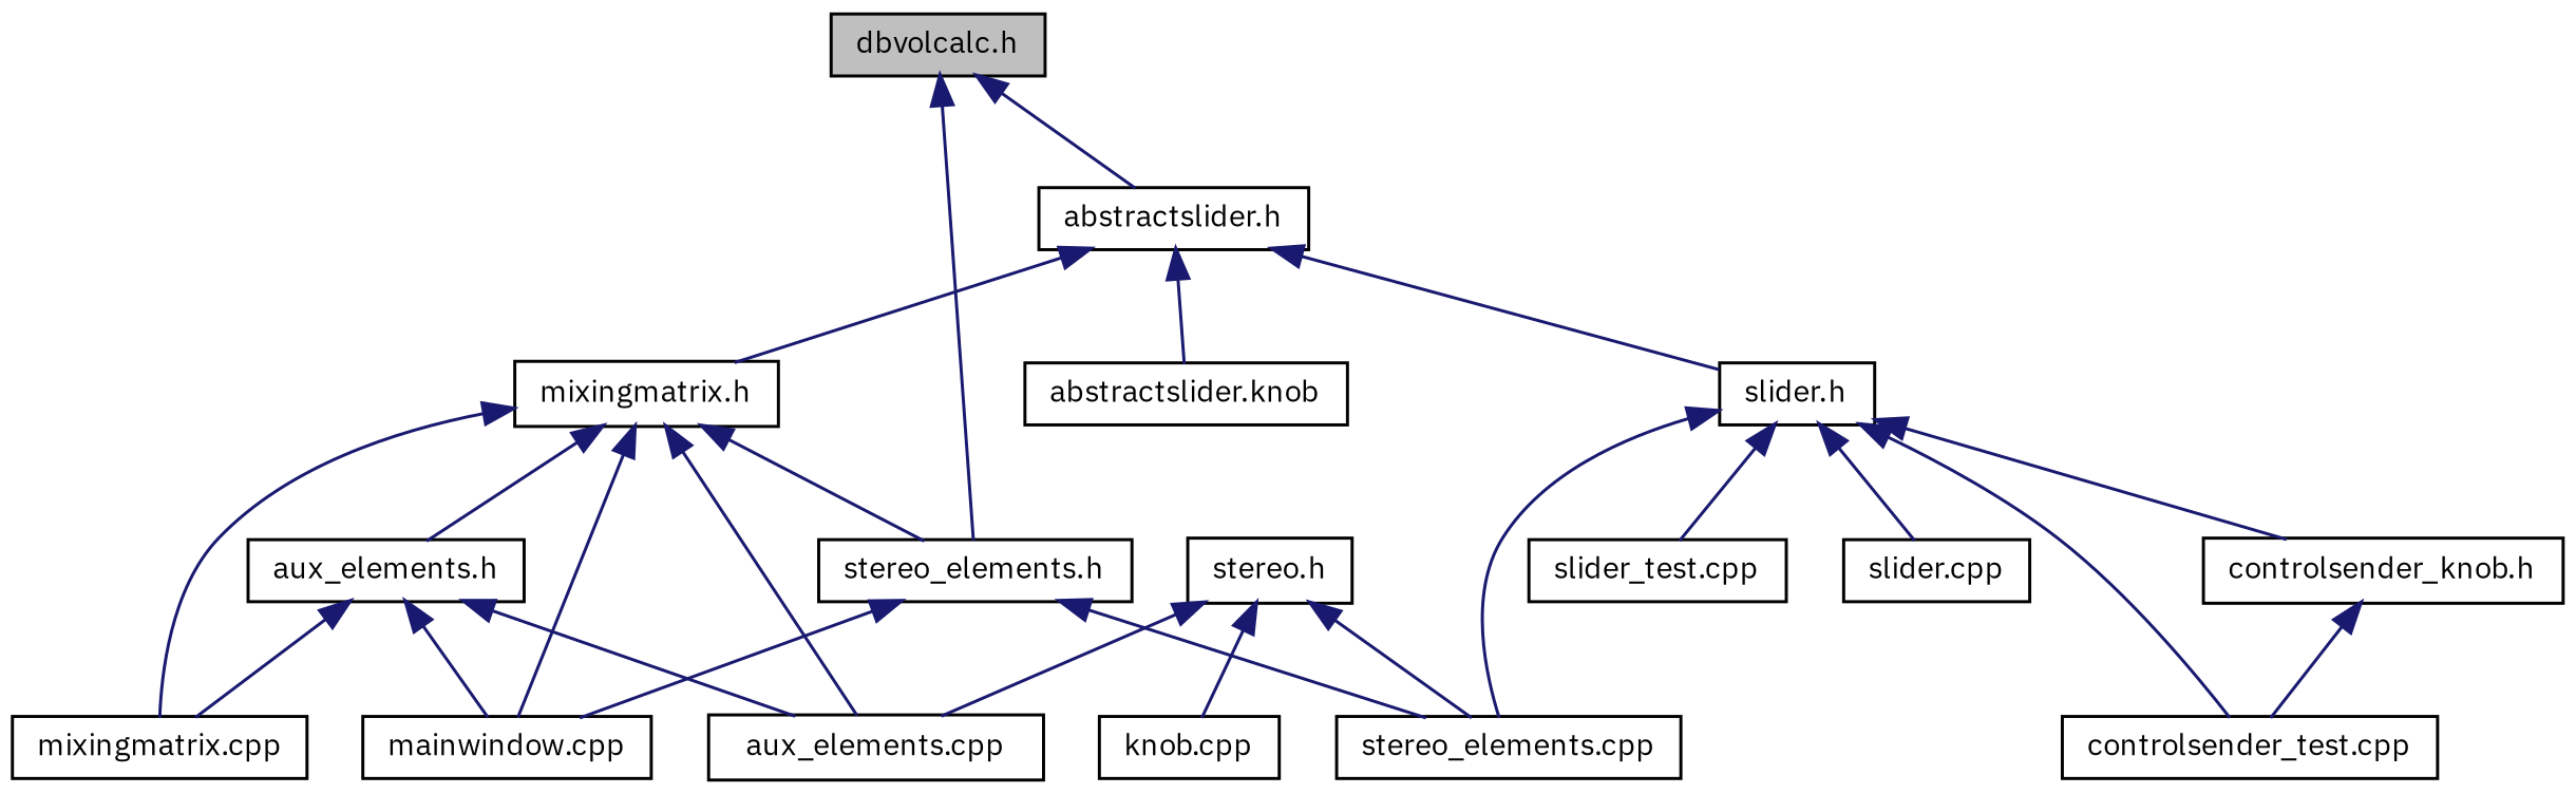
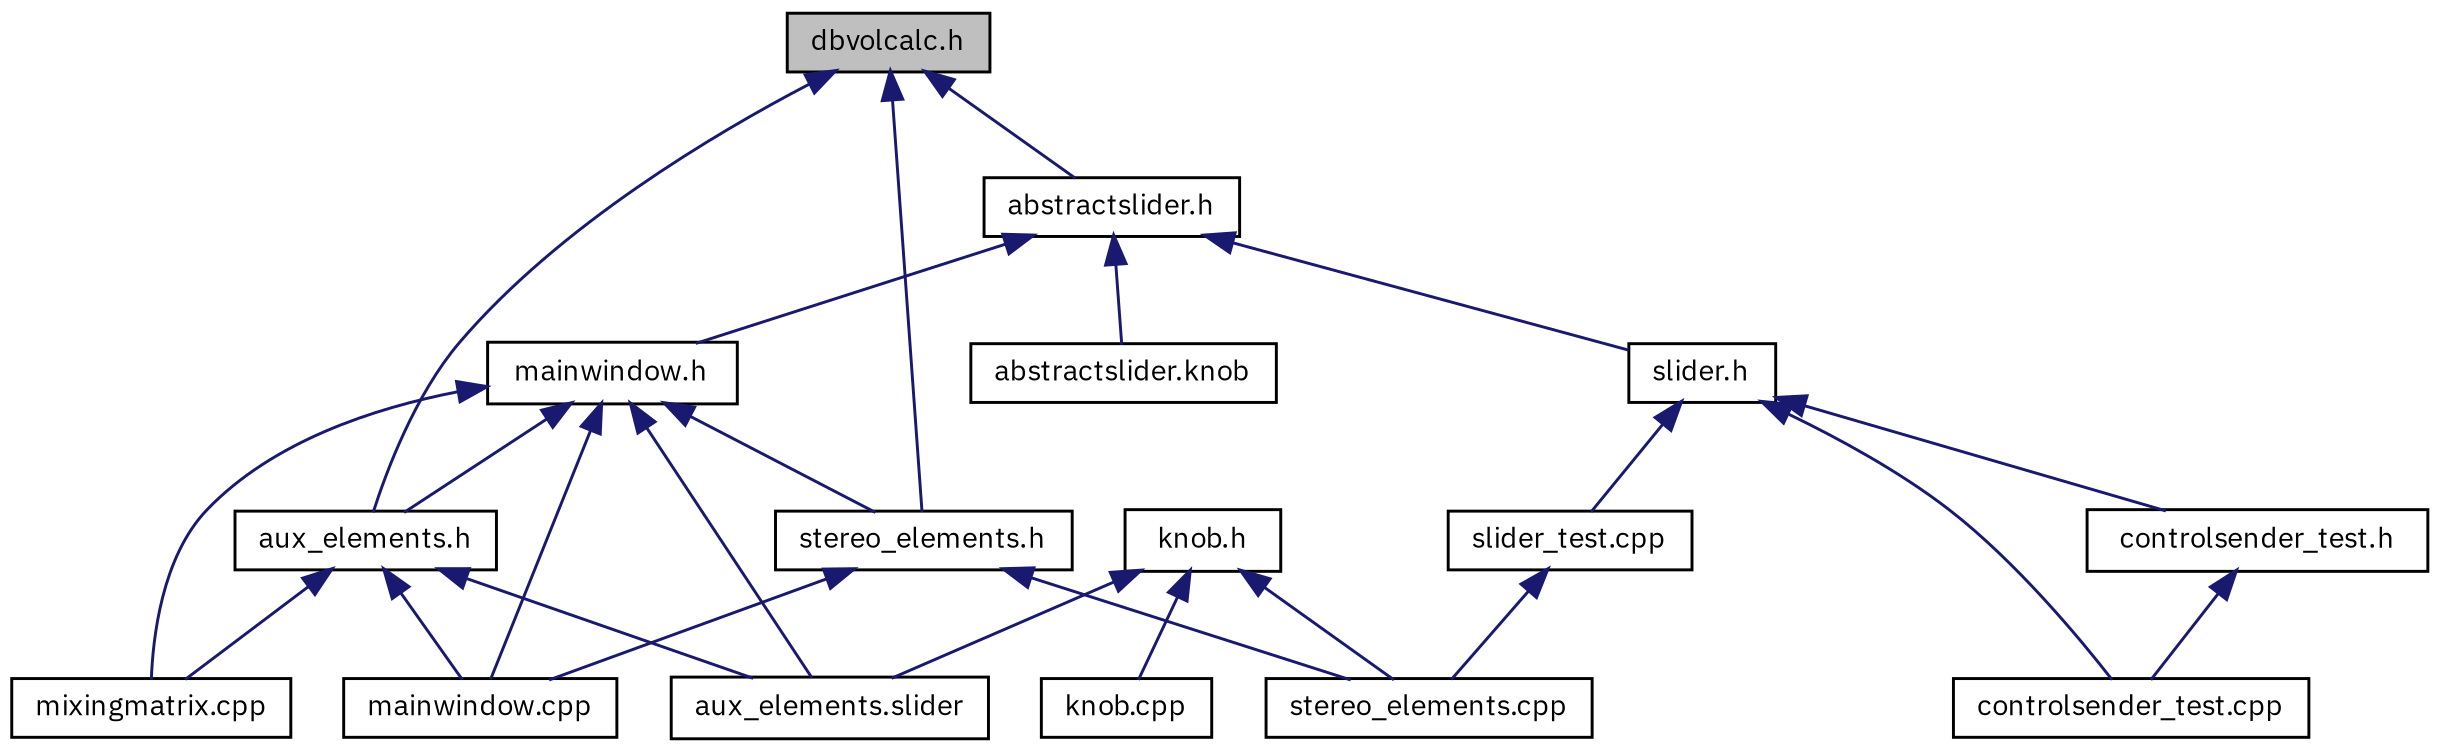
  digraph {
    fontname="IBM Plex Sans"
    node [color=black fillcolor=white fontname="IBM Plex Sans" fontsize=10 shape=record style=filled]
    edge [color=midnightblue dir=back fontname="IBM Plex Sans" fontsize=10 labelfontname=Helvetica labelfontsize=10 style=solid]
    n1 [fillcolor=grey75 fontcolor=black height=0.2 label="dbvolcalc.h" width=0.4]
    n2 [height=0.2 label="aux_elements.h" width=0.4]
    n3 [height=0.2 label="stereo_elements.h" width=0.4]
    n4 [height=0.2 label="abstractslider.h" width=0.4]
    n5 [height=0.2 label="mainwindow.cpp" width=0.4]
-   n6 [height=0.2 label="aux_elements.cpp" width=0.4]
+   n6 [height=0.2 label="aux_elements.slider" width=0.4]
    n7 [height=0.2 label="mixingmatrix.cpp" width=0.4]
    n8 [height=0.2 label="stereo_elements.cpp" width=0.4]
    n9 [height=0.2 label="abstractslider.knob" width=0.4]
    n10 [height=0.2 label="slider.h" width=0.4]
-   n11 [height=0.2 label="mixingmatrix.h" width=0.4]
-   n12 [height=0.2 label="stereo.h" width=0.4]
+   n11 [height=0.2 label="mainwindow.h" width=0.4]
+   n12 [height=0.2 label="knob.h" width=0.4]
    n13 [height=0.2 label="knob.cpp" width=0.4]
    n14 [height=0.2 label="controlsender_test.cpp" width=0.4]
-   n15 [height=0.2 label="controlsender_knob.h" width=0.4]
-   n16 [height=0.2 label="slider.cpp" width=0.4]
+   n15 [height=0.2 label="controlsender_test.h" width=0.4]
    n17 [height=0.2 label="slider_test.cpp" width=0.4]
+   n1 -> n2
    n1 -> n3
    n1 -> n4
    n2 -> n5
    n2 -> n6
    n2 -> n7
    n3 -> n5
    n3 -> n8
    n4 -> n9
    n4 -> n10
    n4 -> n11
-   n10 -> n8
+   n17 -> n8
    n10 -> n14
    n10 -> n15
-   n10 -> n16
    n10 -> n17
    n11 -> n2
    n11 -> n3
    n11 -> n5
    n11 -> n6
    n11 -> n7
    n12 -> n6
    n12 -> n8
    n12 -> n13
    n15 -> n14
  }
